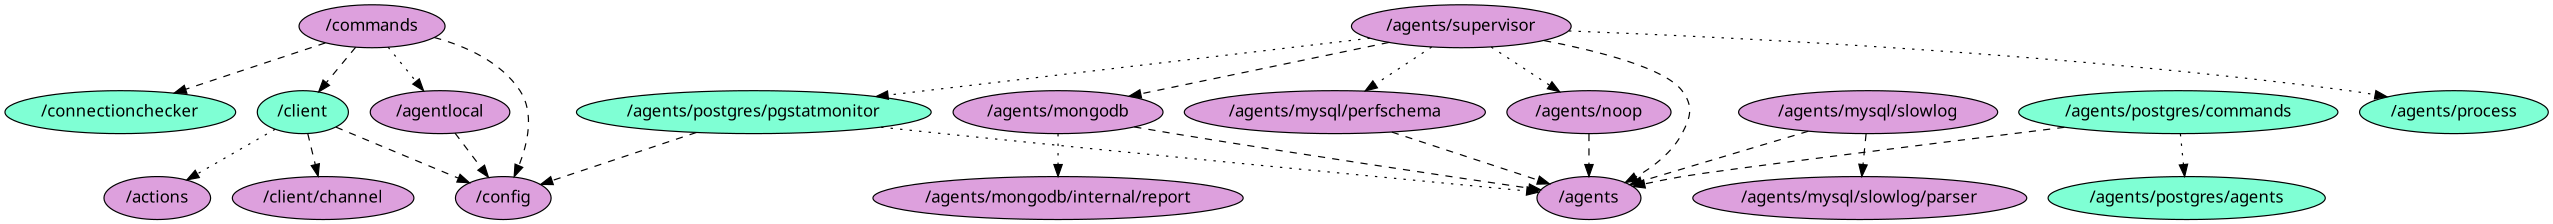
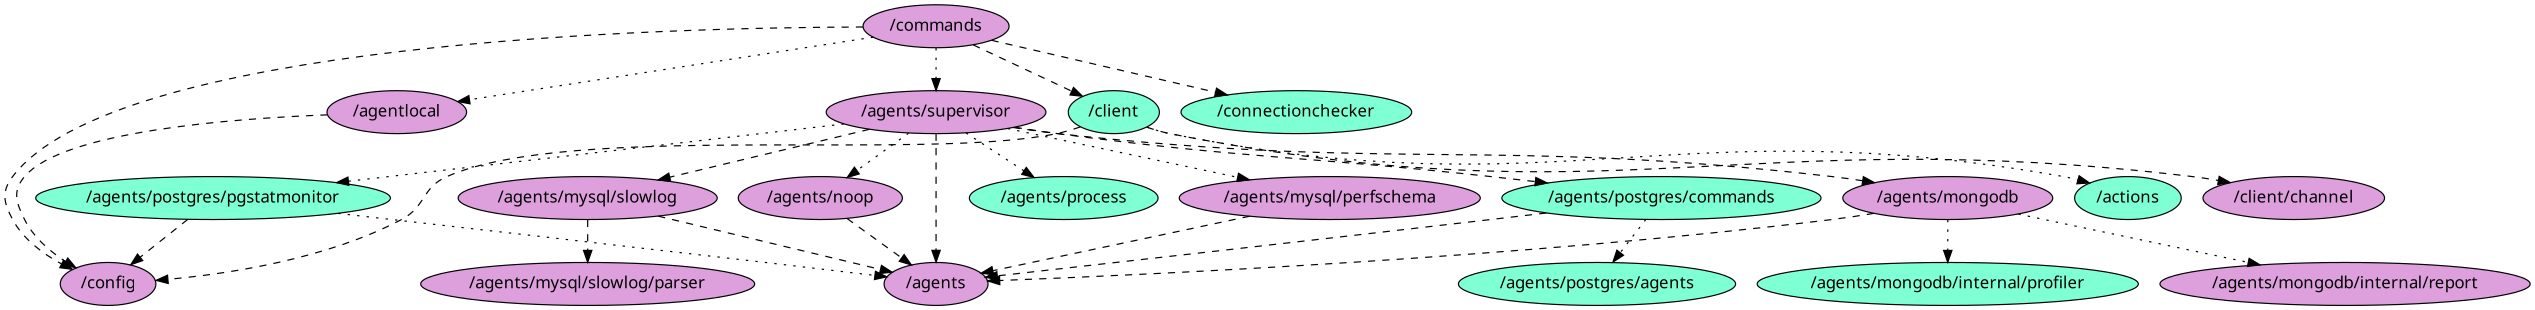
  digraph {
    fontname="Noto Sans"
    node [fillcolor=plum fontname="Noto Sans" style=filled]
    edge [fontname="Noto Sans" style=dashed]
    "/agentlocal"
    "/config"
    "/agents/mongodb"
    "/agents"
+   "/agents/mongodb/internal/profiler" [fillcolor=aquamarine]
    "/agents/mongodb/internal/report"
    "/agents/mysql/perfschema"
    "/agents/mysql/slowlog"
    "/agents/mysql/slowlog/parser"
    "/agents/noop"
    "/agents/postgres/pgstatmonitor" [fillcolor=aquamarine]
    n12 [fillcolor=aquamarine label="/agents/postgres/commands"]
    n13 [fillcolor=aquamarine label="/agents/postgres/agents"]
    "/agents/supervisor"
    "/agents/process" [fillcolor=aquamarine]
    "/client" [fillcolor=aquamarine]
-   "/actions"
+   "/actions" [fillcolor=aquamarine]
    "/client/channel"
    "/commands"
    "/connectionchecker" [fillcolor=aquamarine]
    "/agentlocal" -> "/config"
    "/agents/mongodb" -> "/agents"
+   "/agents/mongodb" -> "/agents/mongodb/internal/profiler" [style=dotted]
    "/agents/mongodb" -> "/agents/mongodb/internal/report" [style=dotted]
    "/agents/mysql/perfschema" -> "/agents"
    "/agents/mysql/slowlog" -> "/agents"
    "/agents/mysql/slowlog" -> "/agents/mysql/slowlog/parser"
    "/agents/noop" -> "/agents"
    "/agents/postgres/pgstatmonitor" -> "/config"
    "/agents/postgres/pgstatmonitor" -> "/agents" [style=dotted]
    n12 -> "/agents"
    n12 -> n13 [style=dotted]
    "/agents/supervisor" -> "/agents/mongodb"
    "/agents/supervisor" -> "/agents"
    "/agents/supervisor" -> "/agents/mysql/perfschema" [style=dotted]
+   "/agents/supervisor" -> "/agents/mysql/slowlog"
    "/agents/supervisor" -> "/agents/noop" [style=dotted]
    "/agents/supervisor" -> "/agents/postgres/pgstatmonitor" [style=dotted]
+   "/agents/supervisor" -> n12
    "/agents/supervisor" -> "/agents/process" [style=dotted]
    "/client" -> "/config"
    "/client" -> "/actions" [style=dotted]
    "/client" -> "/client/channel"
    "/commands" -> "/agentlocal" [style=dotted]
    "/commands" -> "/config"
+   "/commands" -> "/agents/supervisor" [style=dotted]
    "/commands" -> "/client"
    "/commands" -> "/connectionchecker"
  }
